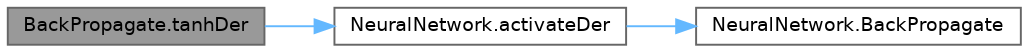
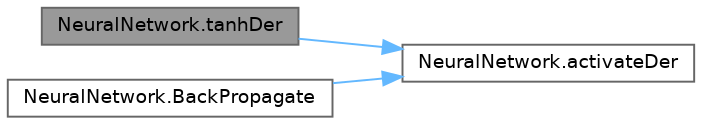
  digraph {
    rankdir=RL
    node [color=grey40 fillcolor=white fontname=Helvetica fontsize=10 shape=box style=filled]
    edge [color=steelblue1 dir=back fontname=Helvetica fontsize=10 labelfontname=Helvetica labelfontsize=10 style=solid]
-   n1 [color=gray40 fillcolor=grey60 fontcolor=black height=0.2 label="BackPropagate.tanhDer" width=0.4]
+   n1 [color=gray40 fillcolor=grey60 fontcolor=black height=0.2 label="NeuralNetwork.tanhDer" width=0.4]
    n2 [height=0.2 label="NeuralNetwork.activateDer" width=0.4]
    n3 [height=0.2 label="NeuralNetwork.BackPropagate" width=0.4]
    n2 -> n1
-   n3 -> n2
+   n2 -> n3
  }
